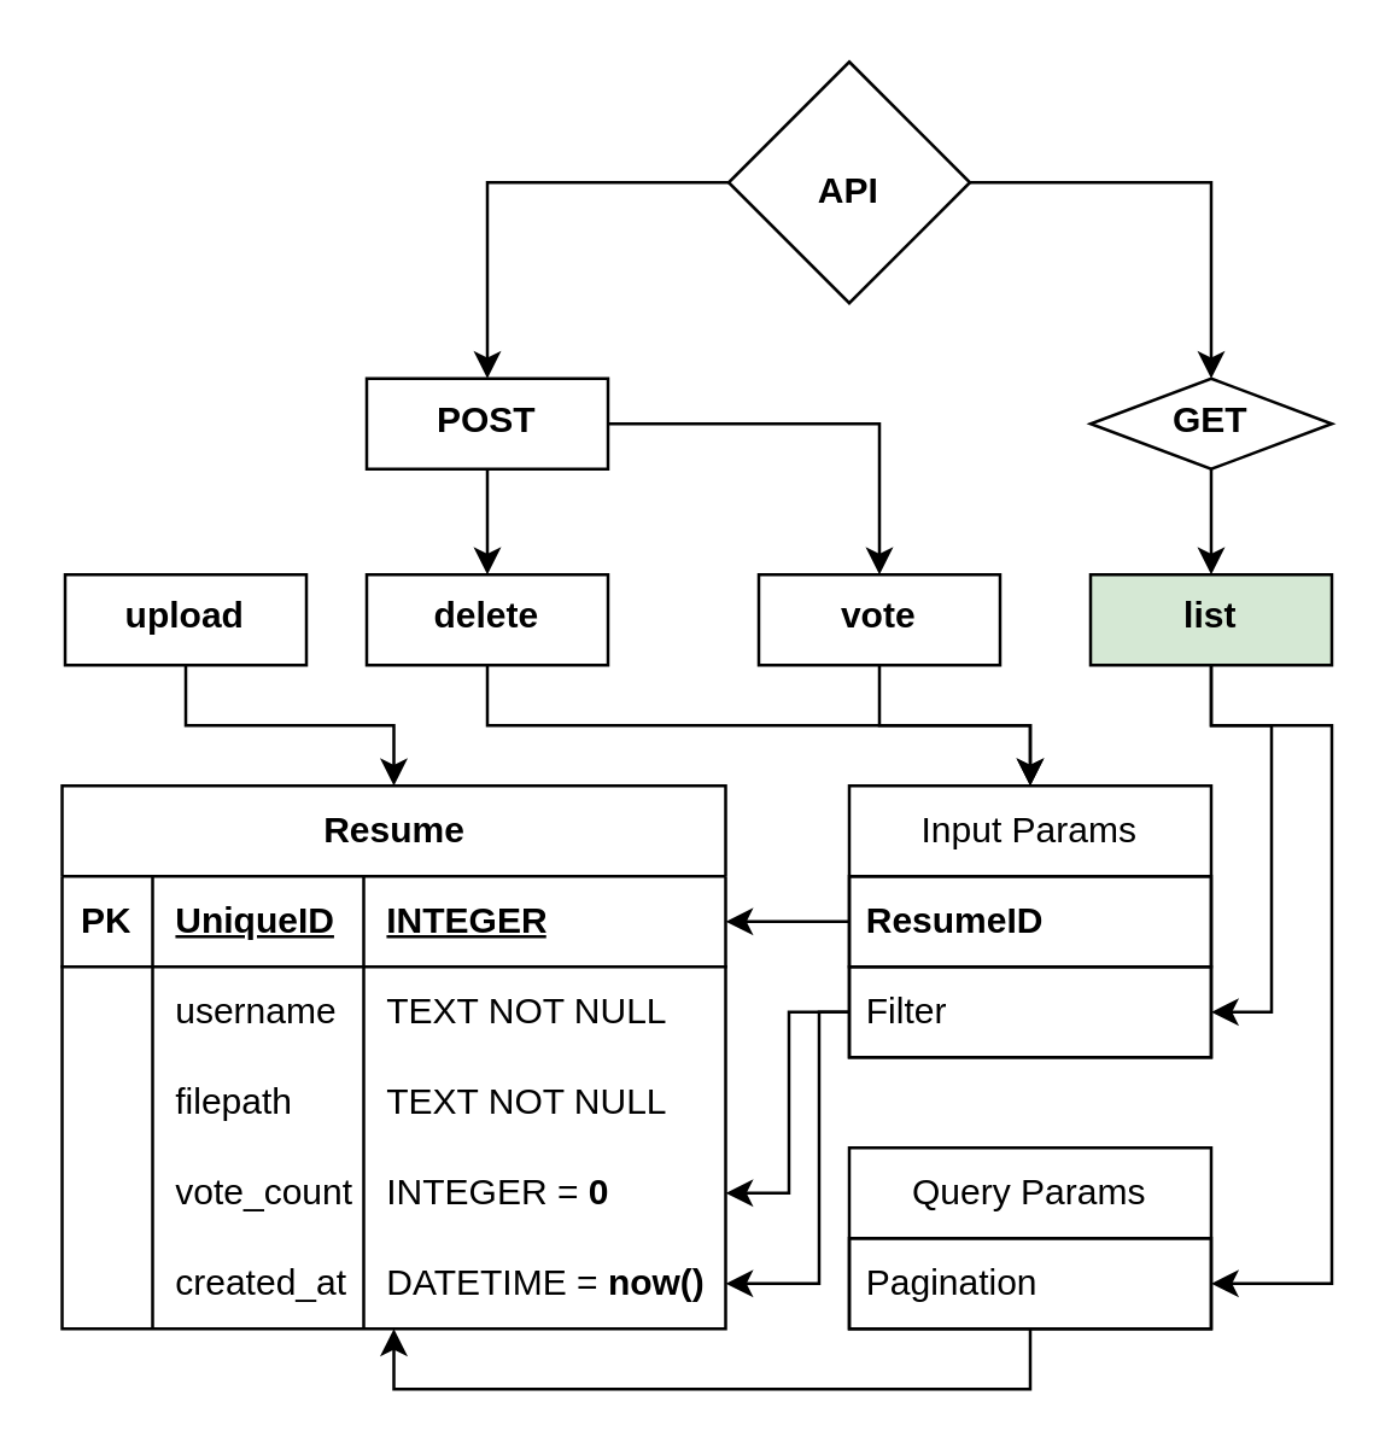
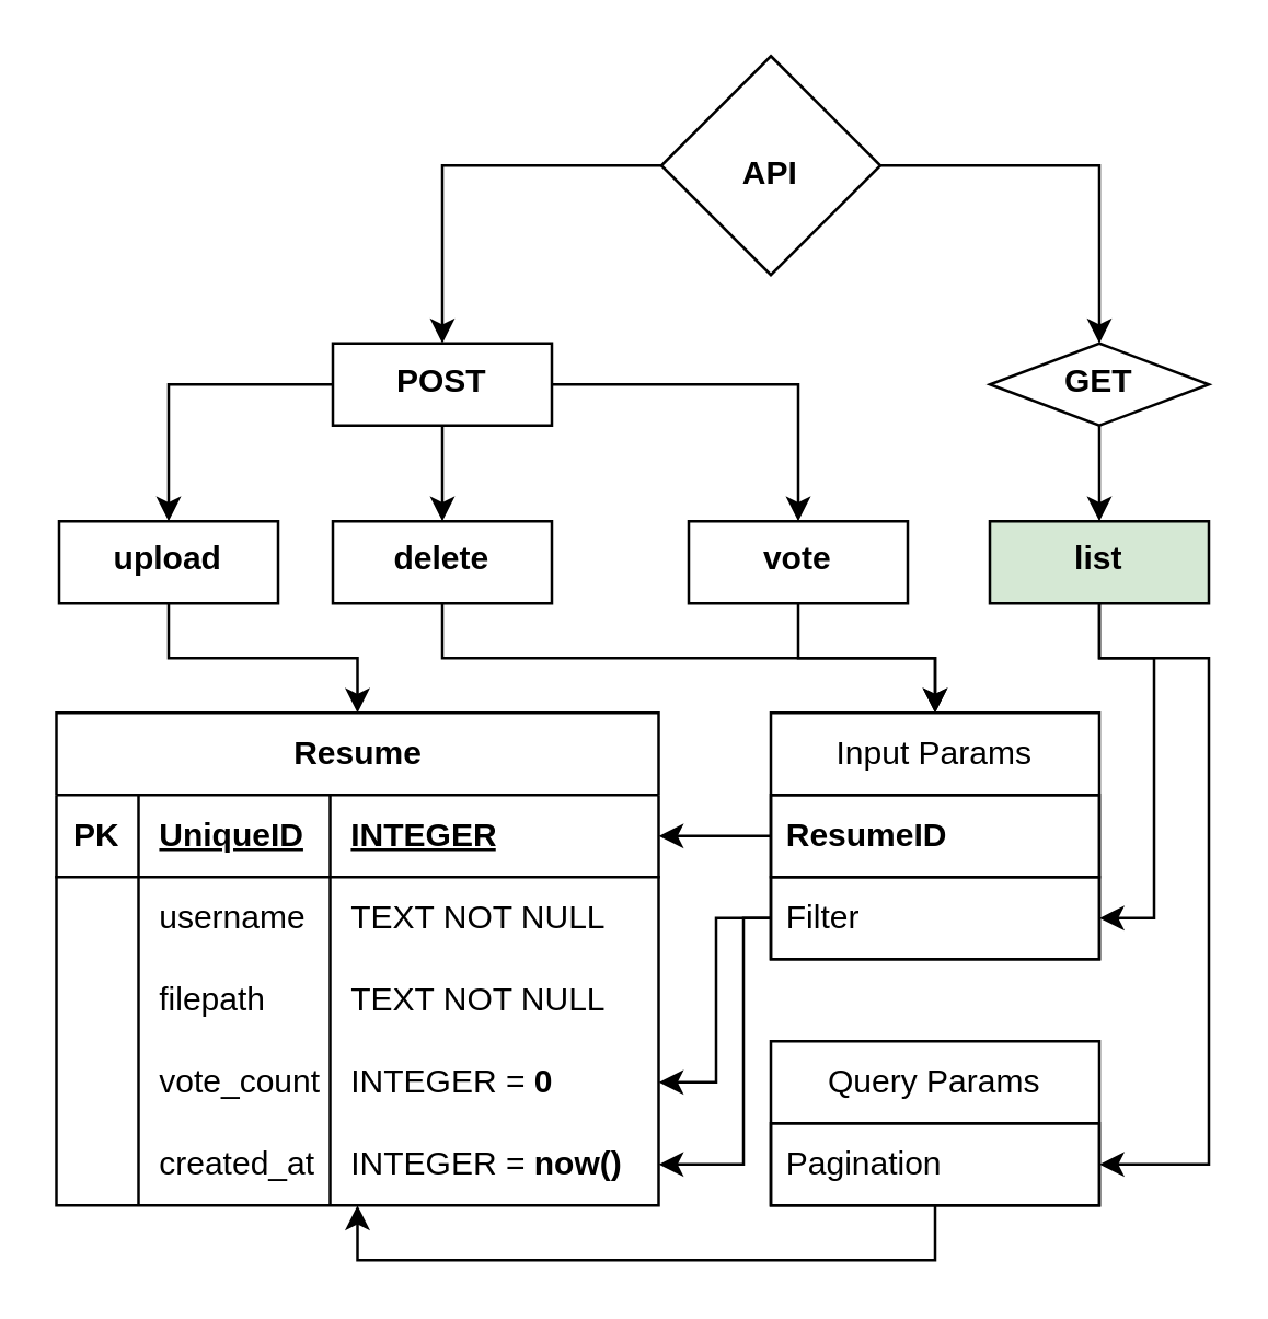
  <mxCell id="0" />
  <mxCell id="1" parent="0" />
  <mxCell id="2" value="Resume" style="shape=table;startSize=30;container=1;collapsible=1;childLayout=tableLayout;fixedRows=1;rowLines=0;fontStyle=1;align=center;resizeLast=1;html=1;" parent="1" vertex="1"><mxGeometry x="20" y="260" width="220" height="180" as="geometry" /></mxCell>
  <mxCell id="3" value="" style="shape=tableRow;horizontal=0;startSize=0;swimlaneHead=0;swimlaneBody=0;fillColor=none;collapsible=0;dropTarget=0;points=[[0,0.5],[1,0.5]];portConstraint=eastwest;top=0;left=0;right=0;bottom=1;" parent="2" vertex="1"><mxGeometry y="30" width="220" height="30" as="geometry" /></mxCell>
  <mxCell id="4" value="PK" style="shape=partialRectangle;connectable=0;fillColor=none;top=0;left=0;bottom=0;right=0;fontStyle=1;overflow=hidden;whiteSpace=wrap;html=1;" parent="3" vertex="1"><mxGeometry width="30" height="30" as="geometry"><mxRectangle width="30" height="30" as="alternateBounds" /></mxGeometry></mxCell>
  <mxCell id="5" value="UniqueID" style="shape=partialRectangle;connectable=0;fillColor=none;top=0;left=0;bottom=0;right=0;align=left;spacingLeft=6;fontStyle=5;overflow=hidden;whiteSpace=wrap;html=1;" parent="3" vertex="1"><mxGeometry x="30" width="70" height="30" as="geometry"><mxRectangle width="70" height="30" as="alternateBounds" /></mxGeometry></mxCell>
  <mxCell id="6" value="INTEGER" style="shape=partialRectangle;connectable=0;fillColor=none;top=0;left=0;bottom=0;right=0;align=left;spacingLeft=6;fontStyle=5;overflow=hidden;whiteSpace=wrap;html=1;" parent="3" vertex="1"><mxGeometry x="100" width="120" height="30" as="geometry"><mxRectangle width="120" height="30" as="alternateBounds" /></mxGeometry></mxCell>
  <mxCell id="7" value="" style="shape=tableRow;horizontal=0;startSize=0;swimlaneHead=0;swimlaneBody=0;fillColor=none;collapsible=0;dropTarget=0;points=[[0,0.5],[1,0.5]];portConstraint=eastwest;top=0;left=0;right=0;bottom=0;strokeColor=inherit;" parent="2" vertex="1"><mxGeometry y="60" width="220" height="30" as="geometry" /></mxCell>
  <mxCell id="8" value="" style="shape=partialRectangle;connectable=0;fillColor=none;top=0;left=0;bottom=0;right=0;editable=1;overflow=hidden;whiteSpace=wrap;html=1;strokeColor=default;" parent="7" vertex="1"><mxGeometry width="30" height="30" as="geometry"><mxRectangle width="30" height="30" as="alternateBounds" /></mxGeometry></mxCell>
  <mxCell id="9" value="username" style="shape=partialRectangle;connectable=0;fillColor=none;top=0;left=0;bottom=0;right=0;align=left;spacingLeft=6;overflow=hidden;whiteSpace=wrap;html=1;strokeColor=default;" parent="7" vertex="1"><mxGeometry x="30" width="70" height="30" as="geometry"><mxRectangle width="70" height="30" as="alternateBounds" /></mxGeometry></mxCell>
  <mxCell id="10" value="TEXT NOT NULL" style="shape=partialRectangle;connectable=0;fillColor=none;top=0;left=0;bottom=0;right=0;align=left;spacingLeft=6;overflow=hidden;whiteSpace=wrap;html=1;strokeColor=default;" parent="7" vertex="1"><mxGeometry x="100" width="120" height="30" as="geometry"><mxRectangle width="120" height="30" as="alternateBounds" /></mxGeometry></mxCell>
  <mxCell id="11" value="" style="shape=tableRow;horizontal=0;startSize=0;swimlaneHead=0;swimlaneBody=0;fillColor=none;collapsible=0;dropTarget=0;points=[[0,0.5],[1,0.5]];portConstraint=eastwest;top=0;left=0;right=0;bottom=0;strokeColor=default;" parent="2" vertex="1"><mxGeometry y="90" width="220" height="30" as="geometry" /></mxCell>
  <mxCell id="12" value="" style="shape=partialRectangle;connectable=0;fillColor=none;top=0;left=0;bottom=0;right=0;editable=1;overflow=hidden;whiteSpace=wrap;html=1;" parent="11" vertex="1"><mxGeometry width="30" height="30" as="geometry"><mxRectangle width="30" height="30" as="alternateBounds" /></mxGeometry></mxCell>
  <mxCell id="13" value="filepath" style="shape=partialRectangle;connectable=0;fillColor=none;top=0;left=0;bottom=0;right=0;align=left;spacingLeft=6;overflow=hidden;whiteSpace=wrap;html=1;strokeColor=default;strokeWidth=10;" parent="11" vertex="1"><mxGeometry x="30" width="70" height="30" as="geometry"><mxRectangle width="70" height="30" as="alternateBounds" /></mxGeometry></mxCell>
  <mxCell id="14" value="TEXT NOT NULL" style="shape=partialRectangle;connectable=0;fillColor=none;top=0;left=0;bottom=0;right=0;align=left;spacingLeft=6;overflow=hidden;whiteSpace=wrap;html=1;strokeColor=default;strokeWidth=10;" parent="11" vertex="1"><mxGeometry x="100" width="120" height="30" as="geometry"><mxRectangle width="120" height="30" as="alternateBounds" /></mxGeometry></mxCell>
  <mxCell id="15" style="shape=tableRow;horizontal=0;startSize=0;swimlaneHead=0;swimlaneBody=0;fillColor=none;collapsible=0;dropTarget=0;points=[[0,0.5],[1,0.5]];portConstraint=eastwest;top=0;left=0;right=0;bottom=0;strokeColor=default;" parent="2" vertex="1"><mxGeometry y="120" width="220" height="30" as="geometry" /></mxCell>
  <mxCell id="16" style="shape=partialRectangle;connectable=0;fillColor=none;top=0;left=0;bottom=0;right=0;editable=1;overflow=hidden;whiteSpace=wrap;html=1;" parent="15" vertex="1"><mxGeometry width="30" height="30" as="geometry"><mxRectangle width="30" height="30" as="alternateBounds" /></mxGeometry></mxCell>
  <mxCell id="17" value="vote_count" style="shape=partialRectangle;connectable=0;fillColor=none;top=0;left=0;bottom=0;right=0;align=left;spacingLeft=6;overflow=hidden;whiteSpace=wrap;html=1;strokeColor=default;strokeWidth=10;" parent="15" vertex="1"><mxGeometry x="30" width="70" height="30" as="geometry"><mxRectangle width="70" height="30" as="alternateBounds" /></mxGeometry></mxCell>
  <mxCell id="18" value="INTEGER = &lt;b&gt;0&lt;/b&gt;" style="shape=partialRectangle;connectable=0;fillColor=none;top=0;left=0;bottom=0;right=0;align=left;spacingLeft=6;overflow=hidden;whiteSpace=wrap;html=1;strokeColor=default;strokeWidth=10;" parent="15" vertex="1"><mxGeometry x="100" width="120" height="30" as="geometry"><mxRectangle width="120" height="30" as="alternateBounds" /></mxGeometry></mxCell>
  <mxCell id="19" style="shape=tableRow;horizontal=0;startSize=0;swimlaneHead=0;swimlaneBody=0;fillColor=none;collapsible=0;dropTarget=0;points=[[0,0.5],[1,0.5]];portConstraint=eastwest;top=0;left=0;right=0;bottom=0;strokeColor=default;" parent="2" vertex="1"><mxGeometry y="150" width="220" height="30" as="geometry" /></mxCell>
  <mxCell id="20" style="shape=partialRectangle;connectable=0;fillColor=none;top=0;left=0;bottom=0;right=0;editable=1;overflow=hidden;whiteSpace=wrap;html=1;" parent="19" vertex="1"><mxGeometry width="30" height="30" as="geometry"><mxRectangle width="30" height="30" as="alternateBounds" /></mxGeometry></mxCell>
  <mxCell id="21" value="created_at" style="shape=partialRectangle;connectable=0;fillColor=none;top=0;left=0;bottom=0;right=0;align=left;spacingLeft=6;overflow=hidden;whiteSpace=wrap;html=1;strokeColor=default;strokeWidth=10;" parent="19" vertex="1"><mxGeometry x="30" width="70" height="30" as="geometry"><mxRectangle width="70" height="30" as="alternateBounds" /></mxGeometry></mxCell>
- <mxCell id="22" value="DATETIME = &lt;b&gt;now()&lt;/b&gt;" style="shape=partialRectangle;connectable=0;fillColor=none;top=0;left=0;bottom=0;right=0;align=left;spacingLeft=6;overflow=hidden;whiteSpace=wrap;html=1;strokeColor=default;strokeWidth=10;" parent="19" vertex="1"><mxGeometry x="100" width="120" height="30" as="geometry"><mxRectangle width="120" height="30" as="alternateBounds" /></mxGeometry></mxCell>
+ <mxCell id="22" value="INTEGER = &lt;b&gt;now()&lt;/b&gt;" style="shape=partialRectangle;connectable=0;fillColor=none;top=0;left=0;bottom=0;right=0;align=left;spacingLeft=6;overflow=hidden;whiteSpace=wrap;html=1;strokeColor=default;strokeWidth=10;" parent="19" vertex="1"><mxGeometry x="100" width="120" height="30" as="geometry"><mxRectangle width="120" height="30" as="alternateBounds" /></mxGeometry></mxCell>
  <mxCell id="23" style="edgeStyle=orthogonalEdgeStyle;rounded=0;orthogonalLoop=1;jettySize=auto;html=1;" parent="1" source="25" target="43" edge="1"><mxGeometry relative="1" as="geometry" /></mxCell>
  <mxCell id="24" style="edgeStyle=orthogonalEdgeStyle;rounded=0;orthogonalLoop=1;jettySize=auto;html=1;" parent="1" source="25" target="45" edge="1"><mxGeometry relative="1" as="geometry" /></mxCell>
  <mxCell id="25" value="&lt;div style=&quot;&quot;&gt;&lt;b style=&quot;background-color: initial;&quot;&gt;&lt;br&gt;&lt;/b&gt;&lt;/div&gt;&lt;div style=&quot;&quot;&gt;&lt;b style=&quot;background-color: initial;&quot;&gt;&lt;br&gt;&lt;/b&gt;&lt;/div&gt;&lt;div style=&quot;&quot;&gt;&lt;b style=&quot;background-color: initial;&quot;&gt;API&lt;/b&gt;&lt;/div&gt;" style="rhombus;whiteSpace=wrap;html=1;verticalAlign=top;align=center;" parent="1" vertex="1"><mxGeometry x="241" y="20" width="80" height="80" as="geometry" /></mxCell>
  <mxCell id="26" style="edgeStyle=orthogonalEdgeStyle;rounded=0;orthogonalLoop=1;jettySize=auto;html=1;" parent="1" source="27" target="2" edge="1"><mxGeometry relative="1" as="geometry" /></mxCell>
  <mxCell id="27" value="&lt;b&gt;upload&lt;/b&gt;" style="whiteSpace=wrap;html=1;verticalAlign=top;" parent="1" vertex="1"><mxGeometry x="21" y="190" width="80" height="30" as="geometry" /></mxCell>
  <mxCell id="28" style="edgeStyle=orthogonalEdgeStyle;rounded=0;orthogonalLoop=1;jettySize=auto;html=1;" parent="1" source="29" target="37" edge="1"><mxGeometry relative="1" as="geometry"><Array as="points"><mxPoint x="161" y="240" /><mxPoint x="341" y="240" /></Array></mxGeometry></mxCell>
  <mxCell id="29" value="&lt;b&gt;delete&lt;/b&gt;" style="whiteSpace=wrap;html=1;verticalAlign=top;" parent="1" vertex="1"><mxGeometry x="121" y="190" width="80" height="30" as="geometry" /></mxCell>
  <mxCell id="30" style="edgeStyle=orthogonalEdgeStyle;rounded=0;orthogonalLoop=1;jettySize=auto;html=1;" parent="1" source="32" target="39" edge="1"><mxGeometry relative="1" as="geometry"><Array as="points"><mxPoint x="401" y="240" /><mxPoint x="421" y="240" /><mxPoint x="421" y="335" /></Array></mxGeometry></mxCell>
  <mxCell id="31" style="edgeStyle=orthogonalEdgeStyle;rounded=0;orthogonalLoop=1;jettySize=auto;html=1;" parent="1" source="32" target="35" edge="1"><mxGeometry relative="1" as="geometry"><Array as="points"><mxPoint x="401" y="240" /><mxPoint x="441" y="240" /><mxPoint x="441" y="425" /></Array></mxGeometry></mxCell>
  <mxCell id="32" value="&lt;b&gt;list&lt;/b&gt;" style="whiteSpace=wrap;html=1;verticalAlign=top;fillColor=#d5e8d4;" parent="1" vertex="1"><mxGeometry x="361" y="190" width="80" height="30" as="geometry" /></mxCell>
  <mxCell id="33" style="edgeStyle=orthogonalEdgeStyle;rounded=0;orthogonalLoop=1;jettySize=auto;html=1;" parent="1" source="34" target="2" edge="1"><mxGeometry relative="1" as="geometry"><Array as="points"><mxPoint x="341" y="460" /><mxPoint x="130" y="460" /></Array></mxGeometry></mxCell>
  <mxCell id="34" value="Query Params" style="swimlane;fontStyle=0;childLayout=stackLayout;horizontal=1;startSize=30;horizontalStack=0;resizeParent=1;resizeParentMax=0;resizeLast=0;collapsible=1;marginBottom=0;whiteSpace=wrap;html=1;" parent="1" vertex="1"><mxGeometry x="281" y="380" width="120" height="60" as="geometry" /></mxCell>
  <mxCell id="35" value="Pagination" style="text;strokeColor=default;fillColor=none;align=left;verticalAlign=middle;spacingLeft=4;spacingRight=4;overflow=hidden;points=[[0,0.5],[1,0.5]];portConstraint=eastwest;rotatable=0;whiteSpace=wrap;html=1;" parent="34" vertex="1"><mxGeometry y="30" width="120" height="30" as="geometry" /></mxCell>
  <mxCell id="36" style="edgeStyle=orthogonalEdgeStyle;rounded=0;orthogonalLoop=1;jettySize=auto;html=1;" parent="1" source="37" target="3" edge="1"><mxGeometry relative="1" as="geometry" /></mxCell>
  <mxCell id="37" value="Input Params" style="swimlane;fontStyle=0;childLayout=stackLayout;horizontal=1;startSize=30;horizontalStack=0;resizeParent=1;resizeParentMax=0;resizeLast=0;collapsible=1;marginBottom=0;whiteSpace=wrap;html=1;" parent="1" vertex="1"><mxGeometry x="281" y="260" width="120" height="90" as="geometry" /></mxCell>
  <mxCell id="38" value="&lt;b&gt;ResumeID&lt;/b&gt;" style="text;strokeColor=default;fillColor=none;align=left;verticalAlign=middle;spacingLeft=4;spacingRight=4;overflow=hidden;points=[[0,0.5],[1,0.5]];portConstraint=eastwest;rotatable=0;whiteSpace=wrap;html=1;" parent="37" vertex="1"><mxGeometry y="30" width="120" height="30" as="geometry" /></mxCell>
  <mxCell id="39" value="Filter" style="text;strokeColor=default;fillColor=none;align=left;verticalAlign=middle;spacingLeft=4;spacingRight=4;overflow=hidden;points=[[0,0.5],[1,0.5]];portConstraint=eastwest;rotatable=0;whiteSpace=wrap;html=1;" parent="37" vertex="1"><mxGeometry y="60" width="120" height="30" as="geometry" /></mxCell>
  <mxCell id="40" value="" style="edgeStyle=orthogonalEdgeStyle;rounded=0;orthogonalLoop=1;jettySize=auto;html=1;" parent="1" source="43" target="29" edge="1"><mxGeometry relative="1" as="geometry" /></mxCell>
+ <mxCell id="41" style="edgeStyle=orthogonalEdgeStyle;rounded=0;orthogonalLoop=1;jettySize=auto;html=1;" parent="1" source="43" target="27" edge="1"><mxGeometry relative="1" as="geometry" /></mxCell>
  <mxCell id="42" style="edgeStyle=orthogonalEdgeStyle;rounded=0;orthogonalLoop=1;jettySize=auto;html=1;" parent="1" source="43" target="47" edge="1"><mxGeometry relative="1" as="geometry" /></mxCell>
  <mxCell id="43" value="&lt;b&gt;POST&lt;/b&gt;" style="whiteSpace=wrap;html=1;verticalAlign=top;" parent="1" vertex="1"><mxGeometry x="121" y="125" width="80" height="30" as="geometry" /></mxCell>
  <mxCell id="44" style="edgeStyle=orthogonalEdgeStyle;rounded=0;orthogonalLoop=1;jettySize=auto;html=1;" parent="1" source="45" target="32" edge="1"><mxGeometry relative="1" as="geometry" /></mxCell>
  <mxCell id="45" value="&lt;b&gt;GET&lt;/b&gt;" style="rhombus;whiteSpace=wrap;html=1;verticalAlign=top;" parent="1" vertex="1"><mxGeometry x="361" y="125" width="80" height="30" as="geometry" /></mxCell>
  <mxCell id="46" style="edgeStyle=orthogonalEdgeStyle;rounded=0;orthogonalLoop=1;jettySize=auto;html=1;" parent="1" source="47" target="37" edge="1"><mxGeometry relative="1" as="geometry" /></mxCell>
  <mxCell id="47" value="&lt;b&gt;vote&lt;/b&gt;" style="whiteSpace=wrap;html=1;verticalAlign=top;" parent="1" vertex="1"><mxGeometry x="251" y="190" width="80" height="30" as="geometry" /></mxCell>
  <mxCell id="48" style="edgeStyle=orthogonalEdgeStyle;rounded=0;orthogonalLoop=1;jettySize=auto;html=1;" parent="1" source="39" target="15" edge="1"><mxGeometry relative="1" as="geometry"><Array as="points"><mxPoint x="261" y="335" /><mxPoint x="261" y="395" /></Array></mxGeometry></mxCell>
  <mxCell id="49" style="edgeStyle=orthogonalEdgeStyle;rounded=0;orthogonalLoop=1;jettySize=auto;html=1;" parent="1" source="39" target="19" edge="1"><mxGeometry relative="1" as="geometry"><Array as="points"><mxPoint x="271" y="335" /><mxPoint x="271" y="425" /></Array></mxGeometry></mxCell>
